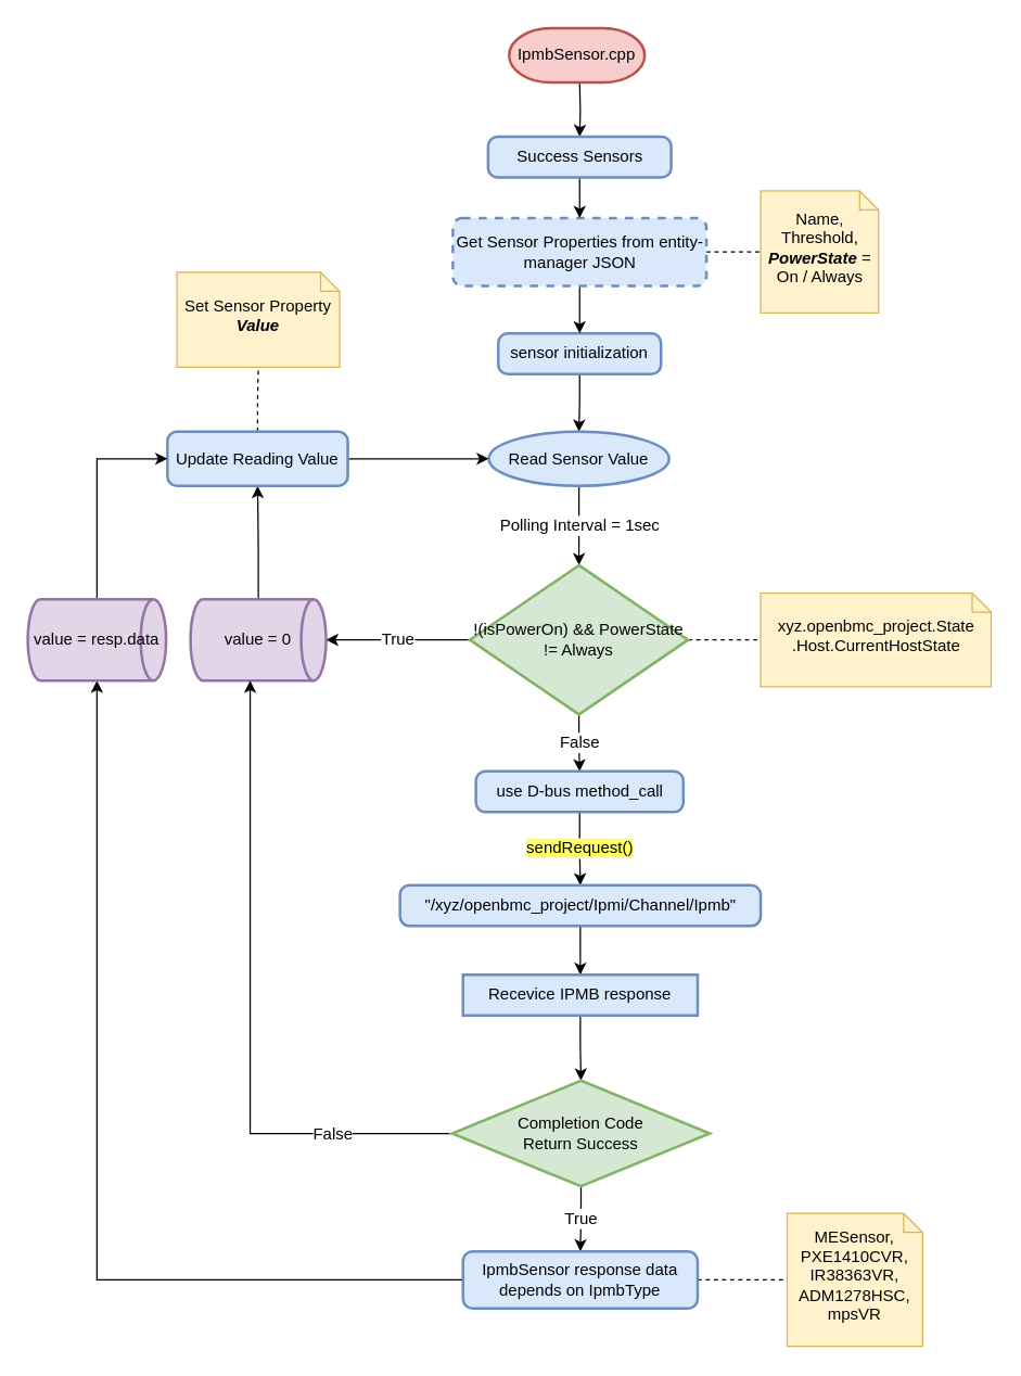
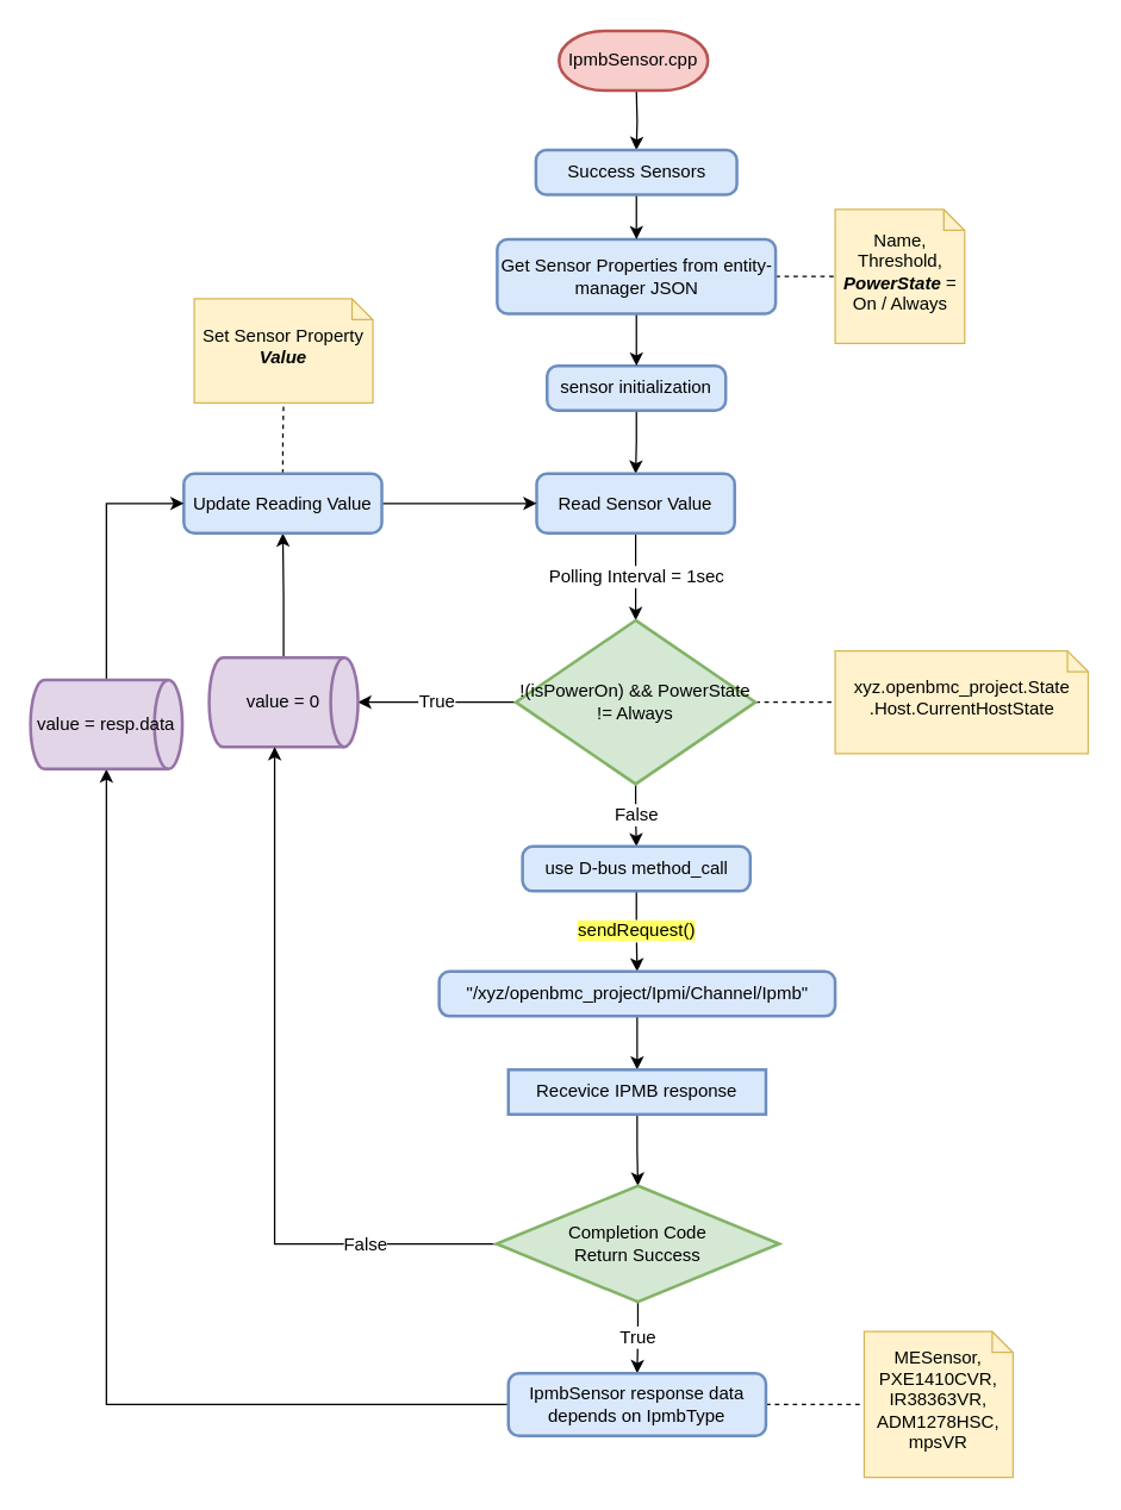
  <mxCell id="0" />
  <mxCell id="1" parent="0" />
  <mxCell id="2" value="" style="edgeStyle=orthogonalEdgeStyle;rounded=0;orthogonalLoop=1;jettySize=auto;html=1;" parent="1" target="37" edge="1"><mxGeometry relative="1" as="geometry"><mxPoint x="427" y="60" as="sourcePoint" /></mxGeometry></mxCell>
  <mxCell id="3" value="IpmbSensor.cpp" style="strokeWidth=2;html=1;shape=mxgraph.flowchart.terminator;whiteSpace=wrap;fillColor=#f8cecc;strokeColor=#b85450;" parent="1" vertex="1"><mxGeometry x="375" y="20" width="100" height="40" as="geometry" /></mxCell>
  <mxCell id="4" value="Name, Threshold, &lt;i&gt;&lt;b&gt;PowerState&lt;/b&gt;&lt;/i&gt; = On / Always" style="shape=note;whiteSpace=wrap;html=1;size=14;verticalAlign=middle;align=center;spacingTop=-6;labelPosition=center;verticalLabelPosition=middle;fillColor=#fff2cc;strokeColor=#d6b656;" parent="1" vertex="1"><mxGeometry x="560.5" y="140" width="87" height="90" as="geometry" /></mxCell>
  <mxCell id="5" value="" style="edgeStyle=orthogonalEdgeStyle;rounded=0;orthogonalLoop=1;jettySize=auto;html=1;" parent="1" source="6" target="8" edge="1"><mxGeometry relative="1" as="geometry" /></mxCell>
  <mxCell id="6" value="sensor initialization" style="rounded=1;whiteSpace=wrap;html=1;absoluteArcSize=1;arcSize=14;strokeWidth=2;fillColor=#dae8fc;strokeColor=#6c8ebf;" parent="1" vertex="1"><mxGeometry x="367" y="245" width="120" height="30" as="geometry" /></mxCell>
  <mxCell id="7" value="Polling Interval = 1sec" style="edgeStyle=orthogonalEdgeStyle;rounded=0;orthogonalLoop=1;jettySize=auto;html=1;endArrow=classic;endFill=1;fontSize=12;" parent="1" source="8" target="12" edge="1"><mxGeometry relative="1" as="geometry" /></mxCell>
- <mxCell id="8" value="Read Sensor Value" style="ellipse;whiteSpace=wrap;html=1;absoluteArcSize=1;arcSize=14;strokeWidth=2;fillColor=#dae8fc;strokeColor=#6c8ebf;" parent="1" vertex="1"><mxGeometry x="360" y="317.5" width="133" height="40" as="geometry" /></mxCell>
+ <mxCell id="8" value="Read Sensor Value" style="rounded=1;whiteSpace=wrap;html=1;absoluteArcSize=1;arcSize=14;strokeWidth=2;fillColor=#dae8fc;strokeColor=#6c8ebf;" parent="1" vertex="1"><mxGeometry x="360" y="317.5" width="133" height="40" as="geometry" /></mxCell>
  <mxCell id="9" value="True" style="edgeStyle=orthogonalEdgeStyle;rounded=0;orthogonalLoop=1;jettySize=auto;html=1;fontSize=12;" parent="1" source="12" target="14" edge="1"><mxGeometry relative="1" as="geometry"><mxPoint x="264.5" y="461" as="targetPoint" /></mxGeometry></mxCell>
  <mxCell id="10" value="False" style="edgeStyle=orthogonalEdgeStyle;rounded=0;orthogonalLoop=1;jettySize=auto;html=1;entryX=0.5;entryY=0;entryDx=0;entryDy=0;fontSize=12;" parent="1" source="12" target="19" edge="1"><mxGeometry relative="1" as="geometry"><mxPoint x="426.5" y="580" as="targetPoint" /></mxGeometry></mxCell>
  <mxCell id="11" value="" style="edgeStyle=orthogonalEdgeStyle;rounded=0;orthogonalLoop=1;jettySize=auto;html=1;dashed=1;endArrow=none;endFill=0;fontSize=12;" edge="1" parent="1" source="12" target="40"><mxGeometry relative="1" as="geometry" /></mxCell>
  <mxCell id="12" value="!(isPowerOn) &amp;amp;&amp;amp; PowerState != Always" style="strokeWidth=2;html=1;shape=mxgraph.flowchart.decision;whiteSpace=wrap;align=center;fillColor=#d5e8d4;strokeColor=#82b366;" parent="1" vertex="1"><mxGeometry x="346" y="416" width="161" height="110" as="geometry" /></mxCell>
  <mxCell id="13" value="" style="edgeStyle=orthogonalEdgeStyle;rounded=0;orthogonalLoop=1;jettySize=auto;html=1;fontSize=12;" parent="1" source="14" target="17" edge="1"><mxGeometry relative="1" as="geometry" /></mxCell>
  <mxCell id="14" value="value = 0" style="strokeWidth=2;html=1;shape=mxgraph.flowchart.direct_data;whiteSpace=wrap;fillColor=#e1d5e7;strokeColor=#9673a6;" parent="1" vertex="1"><mxGeometry x="140" y="441" width="100" height="60" as="geometry" /></mxCell>
  <mxCell id="15" value="" style="edgeStyle=orthogonalEdgeStyle;rounded=0;orthogonalLoop=1;jettySize=auto;html=1;fontSize=12;entryX=0;entryY=0.5;entryDx=0;entryDy=0;" parent="1" source="17" target="8" edge="1"><mxGeometry relative="1" as="geometry"><mxPoint x="213" y="337.5" as="targetPoint" /></mxGeometry></mxCell>
  <mxCell id="16" value="" style="edgeStyle=orthogonalEdgeStyle;rounded=0;orthogonalLoop=1;jettySize=auto;html=1;endArrow=none;endFill=0;fontSize=12;dashed=1;" parent="1" source="17" target="39" edge="1"><mxGeometry relative="1" as="geometry" /></mxCell>
  <mxCell id="17" value="Update Reading Value" style="rounded=1;whiteSpace=wrap;html=1;absoluteArcSize=1;arcSize=14;strokeWidth=2;fillColor=#dae8fc;strokeColor=#6c8ebf;" parent="1" vertex="1"><mxGeometry x="123" y="317.5" width="133" height="40" as="geometry" /></mxCell>
  <mxCell id="18" value="&lt;span style=&quot;background-color: rgb(255, 255, 102); font-size: 12px;&quot;&gt;sendRequest()&lt;/span&gt;" style="edgeStyle=orthogonalEdgeStyle;rounded=0;orthogonalLoop=1;jettySize=auto;html=1;fontSize=12;" parent="1" source="19" target="21" edge="1"><mxGeometry relative="1" as="geometry" /></mxCell>
  <mxCell id="19" value="use D-bus method_call" style="rounded=1;whiteSpace=wrap;html=1;absoluteArcSize=1;arcSize=14;strokeWidth=2;fillColor=#dae8fc;strokeColor=#6c8ebf;" parent="1" vertex="1"><mxGeometry x="350.5" y="568" width="153" height="30" as="geometry" /></mxCell>
  <mxCell id="20" value="" style="edgeStyle=orthogonalEdgeStyle;rounded=0;orthogonalLoop=1;jettySize=auto;html=1;" parent="1" source="21" target="23" edge="1"><mxGeometry relative="1" as="geometry" /></mxCell>
  <mxCell id="21" value="&quot;/xyz/openbmc_project/Ipmi/Channel/Ipmb&quot;" style="rounded=1;whiteSpace=wrap;html=1;absoluteArcSize=1;arcSize=14;strokeWidth=2;fillColor=#dae8fc;strokeColor=#6c8ebf;" parent="1" vertex="1"><mxGeometry x="294.5" y="652" width="266" height="30" as="geometry" /></mxCell>
  <mxCell id="22" value="" style="edgeStyle=orthogonalEdgeStyle;rounded=0;orthogonalLoop=1;jettySize=auto;html=1;" parent="1" source="23" target="27" edge="1"><mxGeometry relative="1" as="geometry" /></mxCell>
  <mxCell id="23" value="Recevice IPMB response" style="whiteSpace=wrap;html=1;absoluteArcSize=1;arcSize=14;strokeWidth=2;fillColor=#dae8fc;strokeColor=#6c8ebf;rounded=0;" parent="1" vertex="1"><mxGeometry x="341" y="718" width="173" height="30" as="geometry" /></mxCell>
  <mxCell id="24" value="True" style="edgeStyle=orthogonalEdgeStyle;rounded=0;orthogonalLoop=1;jettySize=auto;html=1;entryX=0.5;entryY=0;entryDx=0;entryDy=0;fontSize=12;" parent="1" source="27" target="30" edge="1"><mxGeometry relative="1" as="geometry"><mxPoint x="428" y="954" as="targetPoint" /></mxGeometry></mxCell>
  <mxCell id="25" value="" style="edgeStyle=orthogonalEdgeStyle;rounded=0;orthogonalLoop=1;jettySize=auto;html=1;fontSize=12;entryX=0.44;entryY=1;entryDx=0;entryDy=0;entryPerimeter=0;" parent="1" source="27" target="14" edge="1"><mxGeometry relative="1" as="geometry"><mxPoint x="253" y="823" as="targetPoint" /></mxGeometry></mxCell>
  <mxCell id="26" value="False" style="text;html=1;resizable=0;points=[];align=center;verticalAlign=middle;labelBackgroundColor=#ffffff;fontSize=12;" parent="25" vertex="1" connectable="0"><mxGeometry x="-0.614" y="-2" relative="1" as="geometry"><mxPoint x="4" y="2" as="offset" /></mxGeometry></mxCell>
  <mxCell id="27" value="&lt;div&gt;Completion Code &lt;br&gt;&lt;/div&gt;&lt;div&gt;Return Success&lt;br&gt;&lt;/div&gt;" style="strokeWidth=2;html=1;shape=mxgraph.flowchart.decision;whiteSpace=wrap;align=center;fillColor=#d5e8d4;strokeColor=#82b366;" parent="1" vertex="1"><mxGeometry x="333" y="796" width="190" height="78" as="geometry" /></mxCell>
  <mxCell id="28" value="" style="edgeStyle=orthogonalEdgeStyle;rounded=0;orthogonalLoop=1;jettySize=auto;html=1;" parent="1" source="30" target="32" edge="1"><mxGeometry relative="1" as="geometry" /></mxCell>
  <mxCell id="29" value="" style="edgeStyle=orthogonalEdgeStyle;rounded=0;orthogonalLoop=1;jettySize=auto;html=1;dashed=1;endArrow=none;endFill=0;" parent="1" source="30" target="38" edge="1"><mxGeometry relative="1" as="geometry" /></mxCell>
  <mxCell id="30" value="IpmbSensor response data depends on IpmbType" style="rounded=1;whiteSpace=wrap;html=1;absoluteArcSize=1;arcSize=14;strokeWidth=2;fillColor=#dae8fc;strokeColor=#6c8ebf;" parent="1" vertex="1"><mxGeometry x="341" y="922" width="173" height="42" as="geometry" /></mxCell>
  <mxCell id="31" value="" style="edgeStyle=orthogonalEdgeStyle;rounded=0;orthogonalLoop=1;jettySize=auto;html=1;fontSize=12;entryX=0;entryY=0.5;entryDx=0;entryDy=0;" parent="1" source="32" target="17" edge="1"><mxGeometry relative="1" as="geometry"><mxPoint x="71" y="335" as="targetPoint" /><Array as="points"><mxPoint x="71" y="338" /></Array></mxGeometry></mxCell>
- <mxCell id="32" value="value = resp.data" style="strokeWidth=2;html=1;shape=mxgraph.flowchart.direct_data;whiteSpace=wrap;fillColor=#e1d5e7;strokeColor=#9673a6;" parent="1" vertex="1"><mxGeometry x="20" y="441" width="102" height="60" as="geometry" /></mxCell>
+ <mxCell id="32" value="value = resp.data" style="strokeWidth=2;html=1;shape=mxgraph.flowchart.direct_data;whiteSpace=wrap;fillColor=#e1d5e7;strokeColor=#9673a6;" parent="1" vertex="1"><mxGeometry x="20" y="456" width="102" height="60" as="geometry" /></mxCell>
  <mxCell id="33" value="" style="edgeStyle=orthogonalEdgeStyle;rounded=0;orthogonalLoop=1;jettySize=auto;html=1;" parent="1" source="35" target="6" edge="1"><mxGeometry relative="1" as="geometry" /></mxCell>
  <mxCell id="34" value="" style="edgeStyle=orthogonalEdgeStyle;rounded=0;orthogonalLoop=1;jettySize=auto;html=1;dashed=1;endArrow=none;endFill=0;fontSize=12;" parent="1" source="35" target="4" edge="1"><mxGeometry relative="1" as="geometry" /></mxCell>
- <mxCell id="35" value="Get Sensor Properties from entity-manager JSON" style="rounded=1;whiteSpace=wrap;html=1;absoluteArcSize=1;arcSize=14;strokeWidth=2;fillColor=#dae8fc;strokeColor=#6c8ebf;dashed=1;" parent="1" vertex="1"><mxGeometry x="333.5" y="160" width="187" height="50" as="geometry" /></mxCell>
+ <mxCell id="35" value="Get Sensor Properties from entity-manager JSON" style="rounded=1;whiteSpace=wrap;html=1;absoluteArcSize=1;arcSize=14;strokeWidth=2;fillColor=#dae8fc;strokeColor=#6c8ebf;" parent="1" vertex="1"><mxGeometry x="333.5" y="160" width="187" height="50" as="geometry" /></mxCell>
  <mxCell id="36" value="" style="edgeStyle=orthogonalEdgeStyle;rounded=0;orthogonalLoop=1;jettySize=auto;html=1;" parent="1" source="37" target="35" edge="1"><mxGeometry relative="1" as="geometry" /></mxCell>
  <mxCell id="37" value="Success Sensors" style="rounded=1;whiteSpace=wrap;html=1;absoluteArcSize=1;arcSize=14;strokeWidth=2;fillColor=#dae8fc;strokeColor=#6c8ebf;" parent="1" vertex="1"><mxGeometry x="359.5" y="100" width="135" height="30" as="geometry" /></mxCell>
  <mxCell id="38" value="&lt;div&gt;MESensor,&lt;/div&gt;&lt;div&gt;PXE1410CVR,&lt;/div&gt;&lt;div&gt;IR38363VR,&lt;/div&gt;&lt;div&gt;ADM1278HSC,&lt;/div&gt;&lt;div&gt;mpsVR&lt;br&gt;&lt;/div&gt;" style="shape=note;whiteSpace=wrap;html=1;size=14;verticalAlign=middle;align=center;spacingTop=-6;labelPosition=center;verticalLabelPosition=middle;fillColor=#fff2cc;strokeColor=#d6b656;" parent="1" vertex="1"><mxGeometry x="580" y="894" width="100" height="98" as="geometry" /></mxCell>
  <mxCell id="39" value="&lt;div&gt;Set Sensor Property &lt;b&gt;&lt;i&gt;Value&lt;/i&gt;&lt;/b&gt;&lt;/div&gt;" style="shape=note;whiteSpace=wrap;html=1;size=14;verticalAlign=middle;align=center;spacingTop=-6;labelPosition=center;verticalLabelPosition=middle;fillColor=#fff2cc;strokeColor=#d6b656;" parent="1" vertex="1"><mxGeometry x="130" y="200" width="120" height="70" as="geometry" /></mxCell>
  <mxCell id="40" value="&lt;div&gt;xyz.openbmc_project.State&lt;/div&gt;&lt;div&gt;.Host.CurrentHostState&lt;/div&gt;" style="shape=note;whiteSpace=wrap;html=1;size=14;verticalAlign=middle;align=center;spacingTop=-6;labelPosition=center;verticalLabelPosition=middle;fillColor=#fff2cc;strokeColor=#d6b656;" vertex="1" parent="1"><mxGeometry x="560.5" y="436.5" width="170" height="69" as="geometry" /></mxCell>
